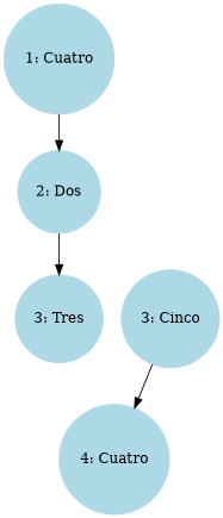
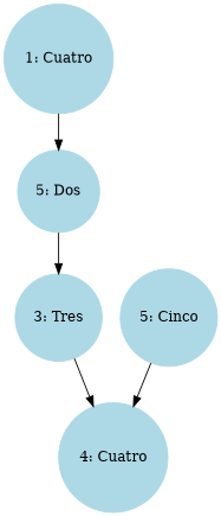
  digraph {
    node [color=lightblue shape=circle style=filled]
    n1 [label="1: Cuatro"]
-   n2 [label="2: Dos"]
+   n2 [label="5: Dos"]
    n3 [label="3: Tres"]
    n4 [label="4: Cuatro"]
-   n5 [label="3: Cinco"]
+   n5 [label="5: Cinco"]
    n1 -> n2
    n2 -> n3
+   n3 -> n4
    n5 -> n4
  }
